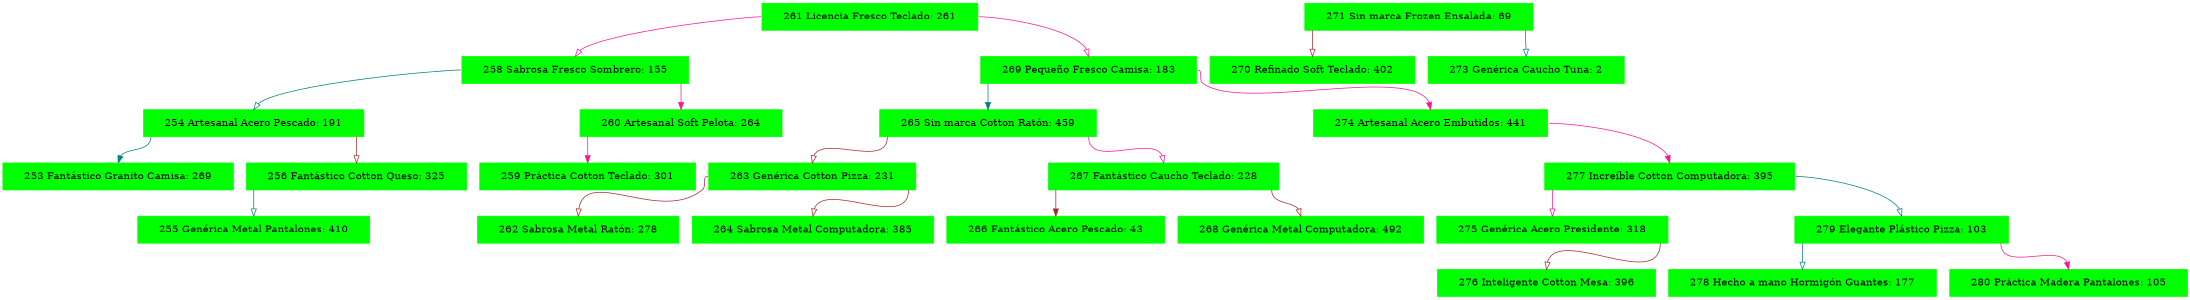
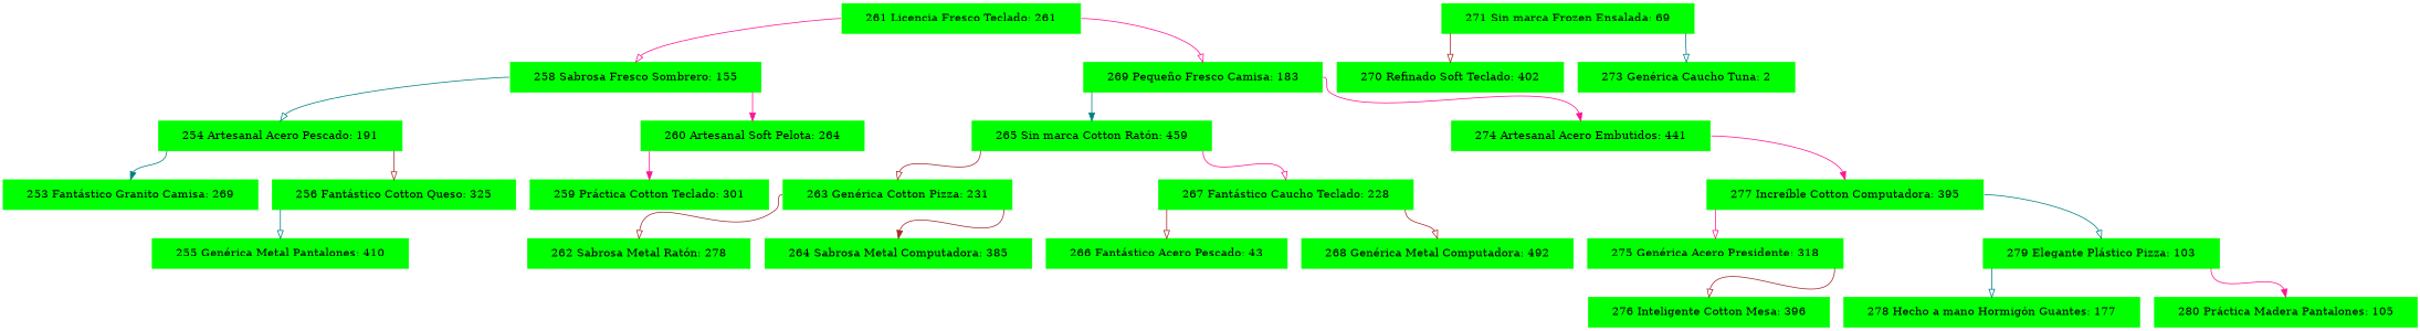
  digraph {
    node [color=green shape=record style=filled]
    edge [arrowhead=onormal color=deeppink headport=f1 tailport=f0]
    n1 [label="<f0>|<f1>261  Licencia Fresco Teclado: 261|<f2>"]
    n2 [label="<f0>|<f1>258 Sabrosa Fresco Sombrero: 155|<f2>"]
    n3 [label="<f0>|<f1>269 Pequeño Fresco Camisa: 183|<f2>"]
    n4 [label="<f0>|<f1>254 Artesanal Acero Pescado: 191|<f2>"]
    n5 [label="<f0>|<f1>260 Artesanal Soft Pelota: 264|<f2>"]
    n6 [label="<f0>|<f1>265 Sin marca Cotton Ratón: 459|<f2>"]
    n7 [label="<f0>|<f1>274 Artesanal Acero Embutidos: 441|<f2>"]
    n8 [label="<f0>|<f1>253 Fantástico Granito Camisa: 269|<f2>"]
    n9 [label="<f0>|<f1>256 Fantástico Cotton Queso: 325|<f2>"]
    n10 [label="<f0>|<f1>259 Práctica Cotton Teclado: 301|<f2>"]
    n11 [label="<f0>|<f1>255 Genérica Metal Pantalones: 410|<f2>"]
    n12 [label="<f0>|<f1>263 Genérica Cotton Pizza: 231|<f2>"]
    n13 [label="<f0>|<f1>267 Fantástico Caucho Teclado: 228|<f2>"]
    n14 [label="<f0>|<f1>277 Increíble Cotton Computadora: 395|<f2>"]
    n15 [label="<f0>|<f1>262 Sabrosa Metal Ratón: 278|<f2>"]
    n16 [label="<f0>|<f1>264 Sabrosa Metal Computadora: 385|<f2>"]
    n17 [label="<f0>|<f1>266 Fantástico Acero Pescado: 43|<f2>"]
    n18 [label="<f0>|<f1>268 Genérica Metal Computadora: 492|<f2>"]
    n19 [label="<f0>|<f1>271 Sin marca Frozen Ensalada: 69|<f2>"]
    n20 [label="<f0>|<f1>270 Refinado Soft Teclado: 402|<f2>"]
    n21 [label="<f0>|<f1>273 Genérica Caucho Tuna: 2|<f2>"]
    n22 [label="<f0>|<f1>275 Genérica Acero Presidente: 318|<f2>"]
    n23 [label="<f0>|<f1>279 Elegante Plástico Pizza: 103|<f2>"]
    n24 [label="<f0>|<f1>276 Inteligente Cotton Mesa: 396|<f2>"]
    n25 [label="<f0>|<f1>278 Hecho a mano Hormigón Guantes: 177|<f2>"]
    n26 [label="<f0>|<f1>280 Práctica Madera Pantalones: 105|<f2>"]
    n1 -> n2
    n1 -> n3 [tailport=f2]
    n2 -> n4 [color=teal]
    n2 -> n5 [arrowhead=normal tailport=f2]
    n3 -> n6 [arrowhead=normal color=teal]
    n3 -> n7 [arrowhead=normal tailport=f2]
    n4 -> n8 [arrowhead=normal color=teal]
    n4 -> n9 [color=brown tailport=f2]
    n5 -> n10 [arrowhead=normal]
    n6 -> n12 [color=brown]
    n6 -> n13 [tailport=f2]
    n7 -> n14 [arrowhead=normal tailport=f2]
    n9 -> n11 [color=teal]
    n12 -> n15 [color=brown]
-   n12 -> n16 [color=brown tailport=f2]
-   n13 -> n17 [arrowhead=normal color=brown]
+   n12 -> n16 [arrowhead=normal color=brown tailport=f2]
+   n13 -> n17 [color=brown]
    n13 -> n18 [color=brown tailport=f2]
    n14 -> n22
    n14 -> n23 [color=teal tailport=f2]
    n19 -> n20 [color=brown]
    n19 -> n21 [color=teal tailport=f2]
    n22 -> n24 [color=brown tailport=f2]
    n23 -> n25 [color=teal]
    n23 -> n26 [arrowhead=normal tailport=f2]
  }
